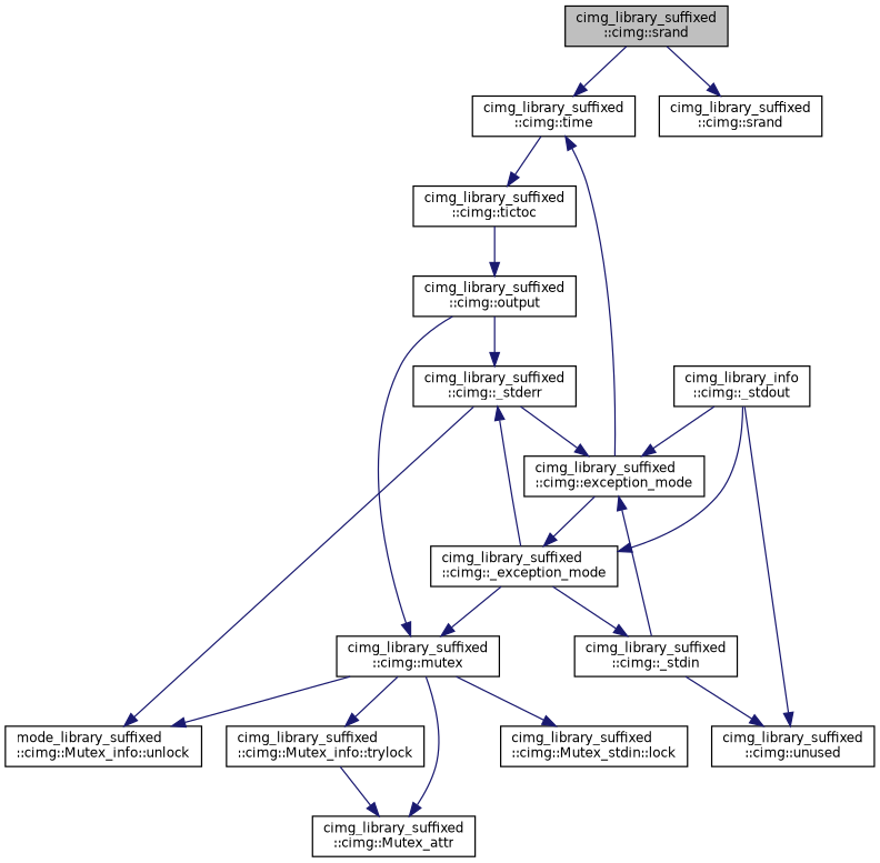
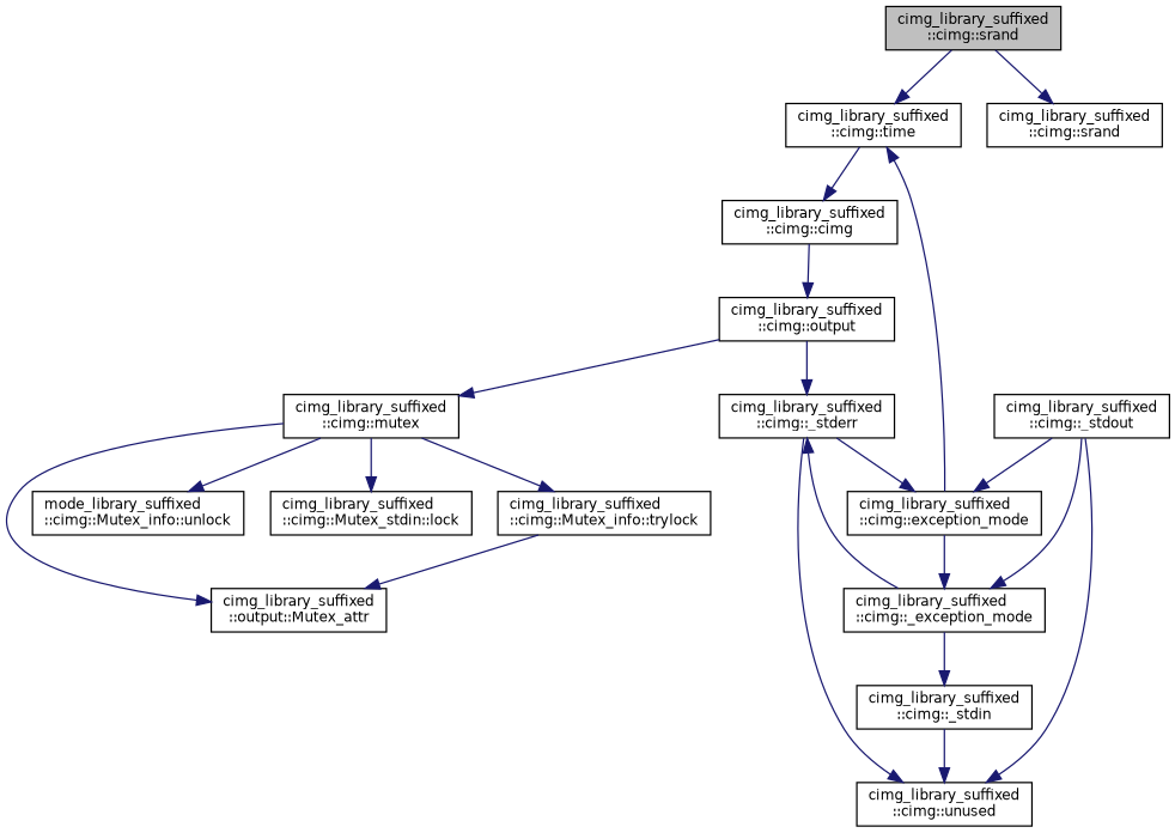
  digraph {
    rankdir=TB
    node [color=black fillcolor=white fontname=Helvetica fontsize=10 shape=record style=filled]
    edge [color=midnightblue fontname=Helvetica fontsize=10 labelfontname=Helvetica labelfontsize=10 style=solid]
    n1 [fillcolor=grey75 fontcolor=black height=0.2 label="cimg_library_suffixed\l::cimg::srand" width=0.4]
    n2 [height=0.2 label="cimg_library_suffixed\l::cimg::time" width=0.4]
    n3 [height=0.2 label="cimg_library_suffixed\l::cimg::srand" width=0.4]
-   n4 [height=0.2 label="cimg_library_suffixed\l::cimg::tictoc" width=0.4]
+   n4 [height=0.2 label="cimg_library_suffixed\l::cimg::cimg" width=0.4]
    n5 [height=0.2 label="cimg_library_suffixed\l::cimg::output" width=0.4]
    n6 [height=0.2 label="cimg_library_suffixed\l::cimg::mutex" width=0.4]
-   n7 [height=0.2 label="cimg_library_suffixed\l::cimg::Mutex_attr" width=0.4]
+   n7 [height=0.2 label="cimg_library_suffixed\l::output::Mutex_attr" width=0.4]
    n8 [height=0.2 label="mode_library_suffixed\l::cimg::Mutex_info::unlock" width=0.4]
    n9 [height=0.2 label="cimg_library_suffixed\l::cimg::Mutex_stdin::lock" width=0.4]
    n10 [height=0.2 label="cimg_library_suffixed\l::cimg::Mutex_info::trylock" width=0.4]
    n11 [height=0.2 label="cimg_library_suffixed\l::cimg::_stderr" width=0.4]
    n12 [height=0.2 label="cimg_library_suffixed\l::cimg::unused" width=0.4]
    n13 [height=0.2 label="cimg_library_suffixed\l::cimg::exception_mode" width=0.4]
    n14 [height=0.2 label="cimg_library_suffixed\l::cimg::_exception_mode" width=0.4]
    n15 [height=0.2 label="cimg_library_suffixed\l::cimg::_stdin" width=0.4]
-   n16 [height=0.2 label="cimg_library_info\l::cimg::_stdout" width=0.4]
+   n16 [height=0.2 label="cimg_library_suffixed\l::cimg::_stdout" width=0.4]
    n1 -> n2
    n1 -> n3
    n2 -> n4
    n4 -> n5
    n5 -> n6
    n5 -> n11
    n6 -> n7
    n6 -> n8
    n6 -> n9
    n6 -> n10
    n10 -> n7
-   n11 -> n8
+   n11 -> n12
    n11 -> n13
    n13 -> n2
    n13 -> n14
-   n14 -> n6
    n14 -> n11
    n14 -> n15
    n15 -> n12
-   n15 -> n13
    n16 -> n12
    n16 -> n13
    n16 -> n14
  }
